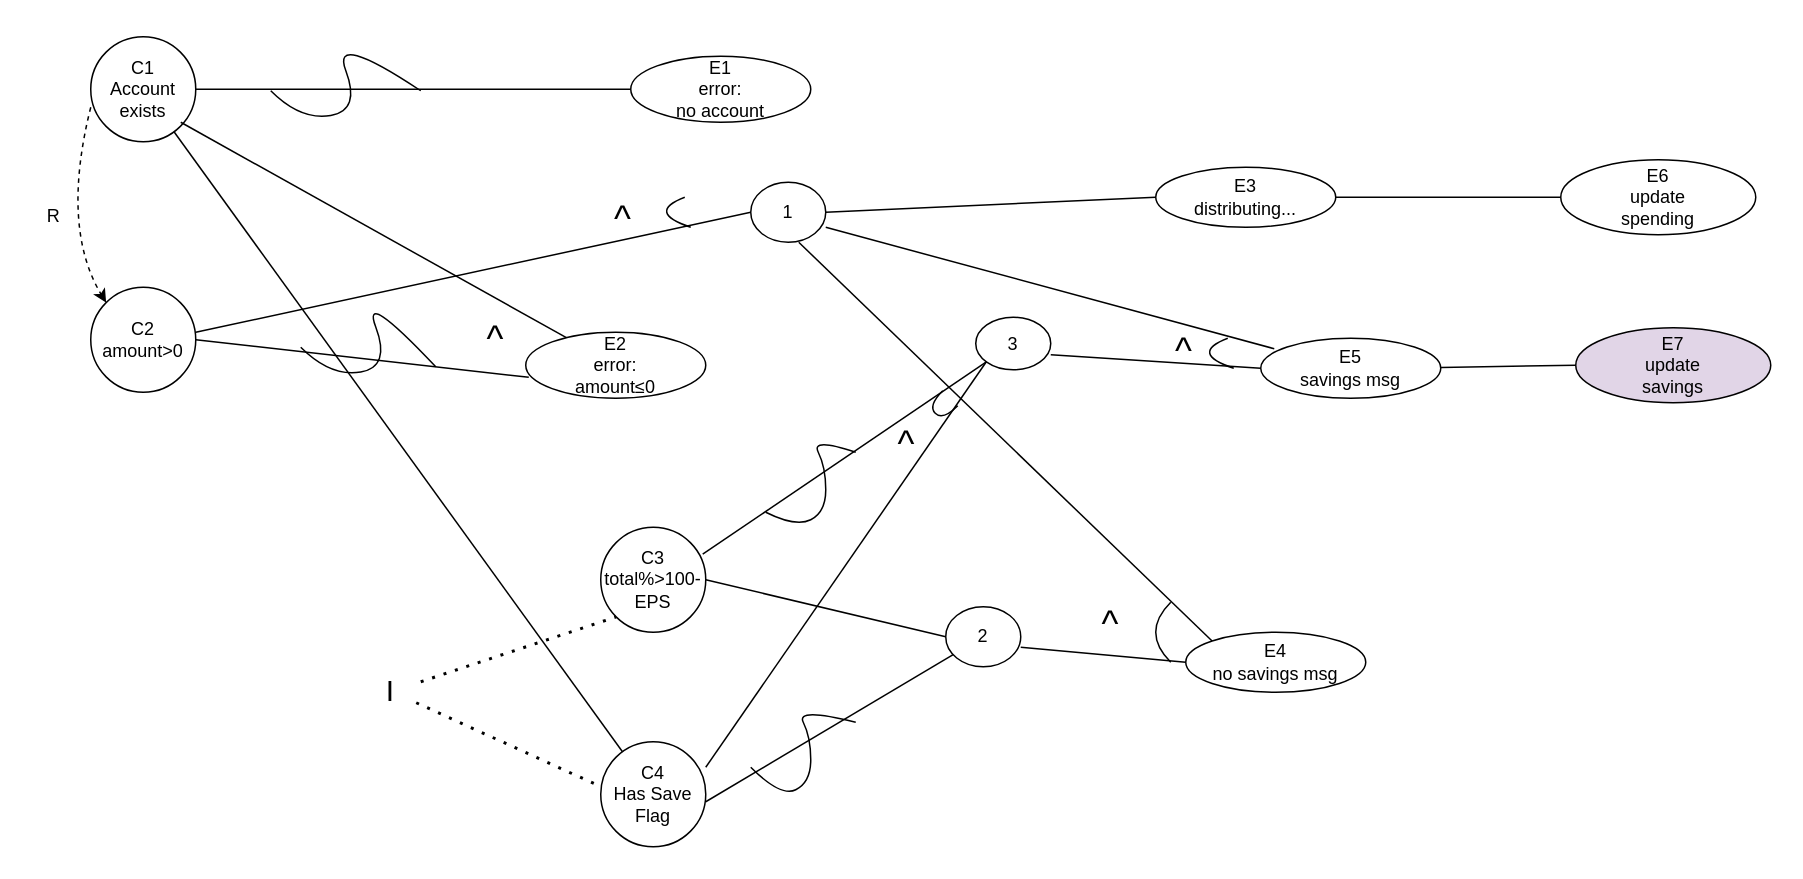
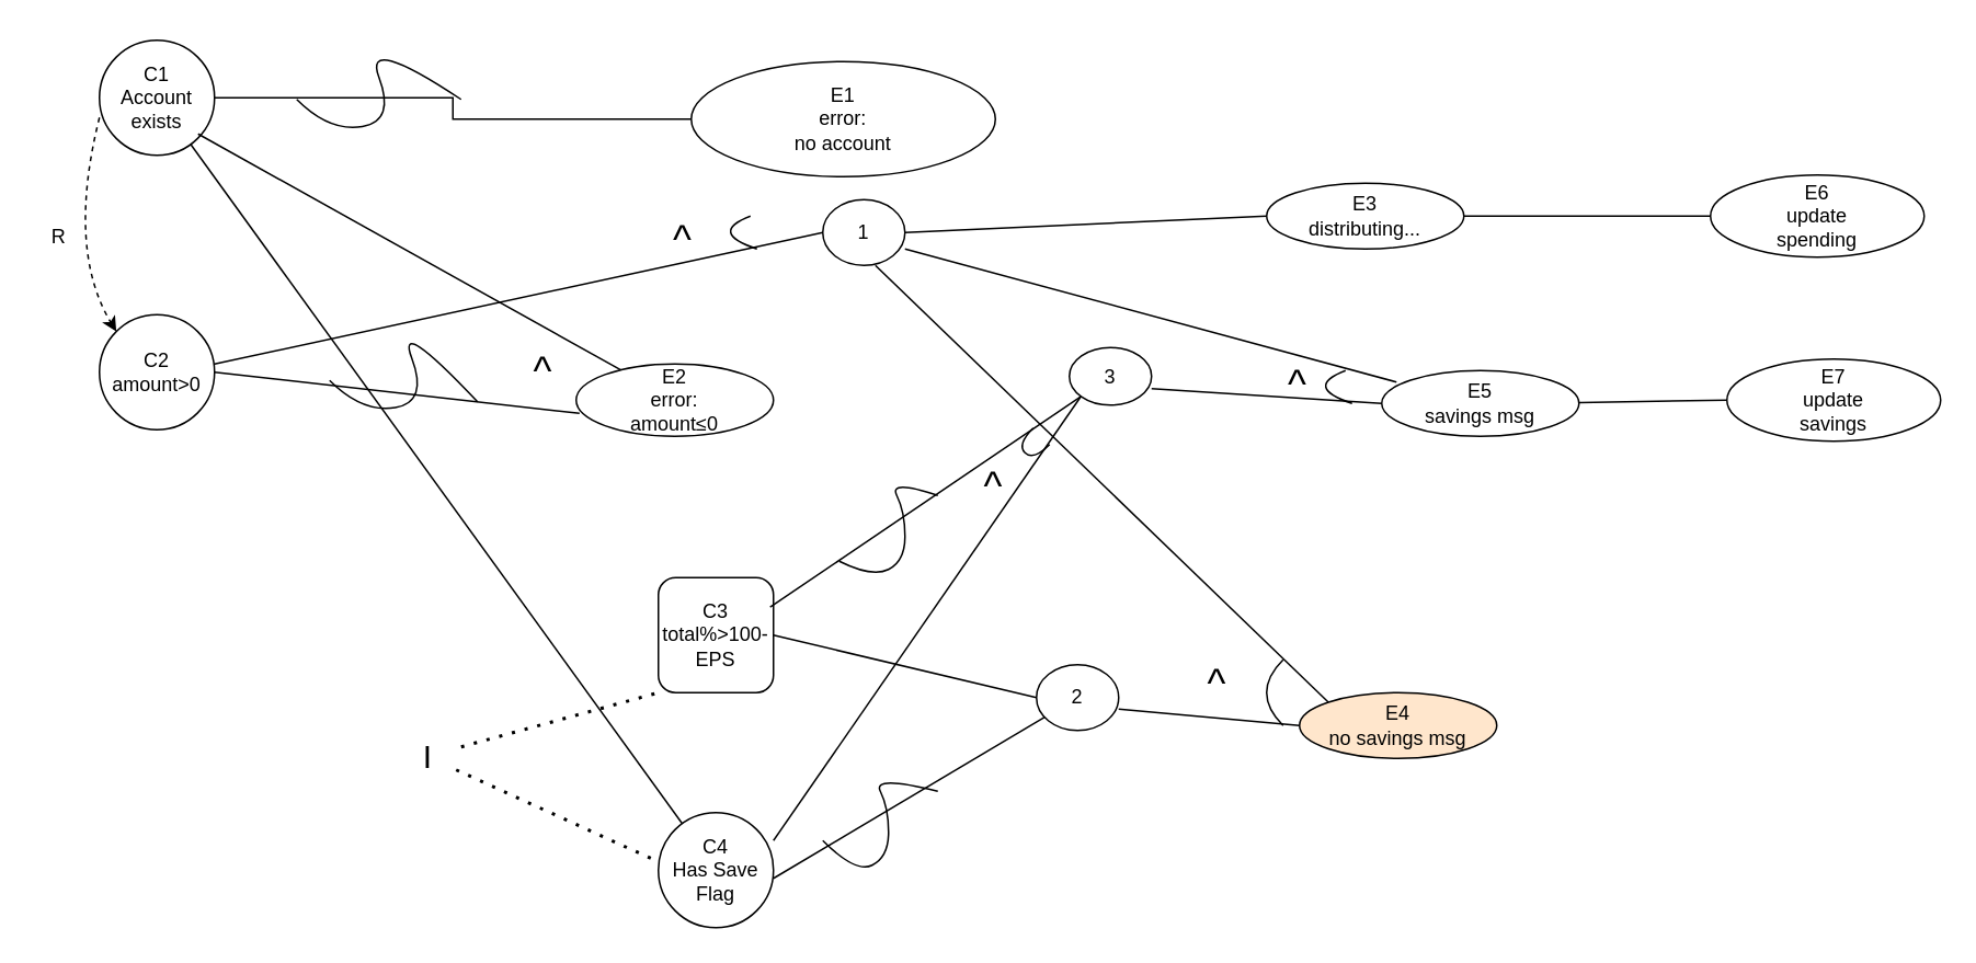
  <mxCell id="0" />
  <mxCell id="1" parent="0" />
  <mxCell id="2" style="edgeStyle=orthogonalEdgeStyle;rounded=0;orthogonalLoop=1;jettySize=auto;html=1;exitX=1;exitY=0.5;exitDx=0;exitDy=0;entryX=0;entryY=0.5;entryDx=0;entryDy=0;endArrow=none;startFill=0;" parent="1" source="3" target="6" edge="1"><mxGeometry relative="1" as="geometry" /></mxCell>
  <mxCell id="3" value="C1&#10;Account&#10;exists" style="ellipse;whiteSpace=wrap;html=1;aspect=fixed;" parent="1" vertex="1"><mxGeometry x="60" y="24" width="70" height="70" as="geometry" /></mxCell>
  <mxCell id="4" value="C2&#10;amount&gt;0" style="ellipse;whiteSpace=wrap;html=1;aspect=fixed;" parent="1" vertex="1"><mxGeometry x="60" y="191" width="70" height="70" as="geometry" /></mxCell>
- <mxCell id="5" value="C3&#10;total%&gt;100-EPS" style="ellipse;whiteSpace=wrap;html=1;aspect=fixed;" parent="1" vertex="1"><mxGeometry x="400" y="351" width="70" height="70" as="geometry" /></mxCell>
- <mxCell id="6" value="E1&#10;error:&#10;no account" style="ellipse;whiteSpace=wrap;html=1;" parent="1" vertex="1"><mxGeometry x="420" y="37" width="120" height="44" as="geometry" /></mxCell>
+ <mxCell id="5" value="C3&#10;total%&gt;100-EPS" style="whiteSpace=wrap;html=1;aspect=fixed;rounded=1;" parent="1" vertex="1"><mxGeometry x="400" y="351" width="70" height="70" as="geometry" /></mxCell>
+ <mxCell id="6" value="E1&#10;error:&#10;no account" style="ellipse;whiteSpace=wrap;html=1;" parent="1" vertex="1"><mxGeometry x="420" y="37" width="185" height="70" as="geometry" /></mxCell>
  <mxCell id="7" value="E2&#10;error:&#10;amount≤0" style="ellipse;whiteSpace=wrap;html=1;" parent="1" vertex="1"><mxGeometry x="350" y="221" width="120" height="44" as="geometry" /></mxCell>
  <mxCell id="8" value="1" style="ellipse;whiteSpace=wrap;html=1;" parent="1" vertex="1"><mxGeometry x="500" y="121" width="50" height="40" as="geometry" /></mxCell>
- <mxCell id="9" value="E4&#10;no savings msg" style="ellipse;whiteSpace=wrap;html=1;" parent="1" vertex="1"><mxGeometry x="790" y="421" width="120" height="40" as="geometry" /></mxCell>
+ <mxCell id="9" value="E4&#10;no savings msg" style="ellipse;whiteSpace=wrap;html=1;fillColor=#ffe6cc;" parent="1" vertex="1"><mxGeometry x="790" y="421" width="120" height="40" as="geometry" /></mxCell>
  <mxCell id="10" value="E5&#10;savings msg" style="ellipse;whiteSpace=wrap;html=1;" parent="1" vertex="1"><mxGeometry x="840" y="225" width="120" height="40" as="geometry" /></mxCell>
  <mxCell id="11" value="E6&#10;update&#10;spending" style="ellipse;whiteSpace=wrap;html=1;" parent="1" vertex="1"><mxGeometry x="1040" y="106" width="130" height="50" as="geometry" /></mxCell>
- <mxCell id="12" value="E7&#10;update&#10;savings" style="ellipse;whiteSpace=wrap;html=1;fillColor=#e1d5e7;" parent="1" vertex="1"><mxGeometry x="1050" y="218" width="130" height="50" as="geometry" /></mxCell>
+ <mxCell id="12" value="E7&#10;update&#10;savings" style="ellipse;whiteSpace=wrap;html=1;" parent="1" vertex="1"><mxGeometry x="1050" y="218" width="130" height="50" as="geometry" /></mxCell>
  <mxCell id="13" value="" style="curved=1;endArrow=none;html=1;rounded=0;startFill=0;" parent="1" edge="1"><mxGeometry width="50" height="50" relative="1" as="geometry"><mxPoint x="180" y="60" as="sourcePoint" /><mxPoint x="280" y="60" as="targetPoint" /><Array as="points"><mxPoint x="200" y="80" /><mxPoint x="240" y="73" /><mxPoint x="220" y="20" /></Array></mxGeometry></mxCell>
  <mxCell id="14" value="" style="endArrow=none;html=1;rounded=0;" parent="1" target="7" edge="1"><mxGeometry width="50" height="50" relative="1" as="geometry"><mxPoint x="120" y="81" as="sourcePoint" /><mxPoint x="410" y="181" as="targetPoint" /></mxGeometry></mxCell>
  <mxCell id="15" value="" style="endArrow=none;html=1;rounded=0;entryX=0.017;entryY=0.682;entryDx=0;entryDy=0;entryPerimeter=0;exitX=1;exitY=0.5;exitDx=0;exitDy=0;" parent="1" source="4" target="7" edge="1"><mxGeometry width="50" height="50" relative="1" as="geometry"><mxPoint x="120" y="265.5" as="sourcePoint" /><mxPoint x="390" y="265.5" as="targetPoint" /></mxGeometry></mxCell>
  <mxCell id="16" value="&lt;font style=&quot;font-size: 24px;&quot;&gt;^&lt;/font&gt;" style="text;html=1;align=center;verticalAlign=middle;whiteSpace=wrap;rounded=0;" parent="1" vertex="1"><mxGeometry x="300" y="211" width="60" height="30" as="geometry" /></mxCell>
  <mxCell id="17" value="" style="endArrow=none;html=1;rounded=0;" parent="1" source="3" edge="1" target="25"><mxGeometry width="50" height="50" relative="1" as="geometry"><mxPoint x="460" y="191" as="sourcePoint" /><mxPoint x="510" y="141" as="targetPoint" /></mxGeometry></mxCell>
  <mxCell id="18" value="" style="endArrow=none;html=1;rounded=0;entryX=0;entryY=0.5;entryDx=0;entryDy=0;" parent="1" target="8" edge="1"><mxGeometry width="50" height="50" relative="1" as="geometry"><mxPoint x="130" y="221" as="sourcePoint" /><mxPoint x="180" y="171" as="targetPoint" /></mxGeometry></mxCell>
  <mxCell id="19" value="" style="curved=1;endArrow=none;html=1;rounded=0;startFill=0;" parent="1" edge="1"><mxGeometry width="50" height="50" relative="1" as="geometry"><mxPoint x="460" y="151" as="sourcePoint" /><mxPoint x="456" y="131" as="targetPoint" /><Array as="points"><mxPoint x="430" y="141" /></Array></mxGeometry></mxCell>
  <mxCell id="20" value="&lt;font style=&quot;font-size: 24px;&quot;&gt;^&lt;/font&gt;" style="text;html=1;align=center;verticalAlign=middle;whiteSpace=wrap;rounded=0;" parent="1" vertex="1"><mxGeometry x="385" y="131" width="60" height="30" as="geometry" /></mxCell>
  <mxCell id="21" value="" style="curved=1;endArrow=none;html=1;rounded=0;startFill=0;" parent="1" edge="1"><mxGeometry width="50" height="50" relative="1" as="geometry"><mxPoint x="200" y="231" as="sourcePoint" /><mxPoint x="290" y="244" as="targetPoint" /><Array as="points"><mxPoint x="220" y="251" /><mxPoint x="260" y="244" /><mxPoint x="240" y="191" /></Array></mxGeometry></mxCell>
  <mxCell id="22" value="E3&#10;distributing..." style="ellipse;whiteSpace=wrap;html=1;" parent="1" vertex="1"><mxGeometry x="770" y="111" width="120" height="40" as="geometry" /></mxCell>
  <mxCell id="23" value="" style="endArrow=none;html=1;rounded=0;entryX=0;entryY=0.5;entryDx=0;entryDy=0;exitX=1;exitY=0.5;exitDx=0;exitDy=0;" parent="1" source="8" target="22" edge="1"><mxGeometry width="50" height="50" relative="1" as="geometry"><mxPoint x="545" y="151" as="sourcePoint" /><mxPoint x="595" y="101" as="targetPoint" /></mxGeometry></mxCell>
  <mxCell id="24" value="" style="endArrow=none;html=1;rounded=0;exitX=1;exitY=0.5;exitDx=0;exitDy=0;" parent="1" source="22" edge="1"><mxGeometry width="50" height="50" relative="1" as="geometry"><mxPoint x="990" y="181" as="sourcePoint" /><mxPoint x="1040" y="131" as="targetPoint" /></mxGeometry></mxCell>
  <mxCell id="25" value="C4&lt;br&gt;Has Save Flag" style="ellipse;whiteSpace=wrap;html=1;aspect=fixed;" parent="1" vertex="1"><mxGeometry x="400" y="494" width="70" height="70" as="geometry" /></mxCell>
  <mxCell id="26" value="2" style="ellipse;whiteSpace=wrap;html=1;" parent="1" vertex="1"><mxGeometry x="630" y="404" width="50" height="40" as="geometry" /></mxCell>
  <mxCell id="27" value="" style="endArrow=none;html=1;rounded=0;entryX=0;entryY=0.5;entryDx=0;entryDy=0;exitX=1;exitY=0.5;exitDx=0;exitDy=0;" parent="1" source="5" target="26" edge="1"><mxGeometry width="50" height="50" relative="1" as="geometry"><mxPoint x="570" y="251" as="sourcePoint" /><mxPoint x="620" y="201" as="targetPoint" /></mxGeometry></mxCell>
  <mxCell id="28" value="" style="endArrow=none;html=1;rounded=0;" parent="1" target="26" edge="1"><mxGeometry width="50" height="50" relative="1" as="geometry"><mxPoint x="470" y="534" as="sourcePoint" /><mxPoint x="520" y="484" as="targetPoint" /></mxGeometry></mxCell>
  <mxCell id="29" value="3" style="ellipse;whiteSpace=wrap;html=1;" parent="1" vertex="1"><mxGeometry x="650" y="211" width="50" height="35" as="geometry" /></mxCell>
  <mxCell id="30" value="" style="endArrow=none;html=1;rounded=0;entryX=0;entryY=0.5;entryDx=0;entryDy=0;" parent="1" target="9" edge="1"><mxGeometry width="50" height="50" relative="1" as="geometry"><mxPoint x="680" y="431" as="sourcePoint" /><mxPoint x="730" y="381" as="targetPoint" /></mxGeometry></mxCell>
  <mxCell id="31" value="" style="endArrow=none;html=1;rounded=0;exitX=0.075;exitY=0.175;exitDx=0;exitDy=0;exitPerimeter=0;" parent="1" source="10" edge="1"><mxGeometry width="50" height="50" relative="1" as="geometry"><mxPoint x="490" y="211" as="sourcePoint" /><mxPoint x="550" y="151" as="targetPoint" /></mxGeometry></mxCell>
  <mxCell id="32" value="" style="endArrow=none;html=1;rounded=0;exitX=0;exitY=0;exitDx=0;exitDy=0;" parent="1" source="9" edge="1"><mxGeometry width="50" height="50" relative="1" as="geometry"><mxPoint x="620" y="236" as="sourcePoint" /><mxPoint x="532" y="161" as="targetPoint" /></mxGeometry></mxCell>
  <mxCell id="33" value="" style="endArrow=none;html=1;rounded=0;entryX=0;entryY=0.5;entryDx=0;entryDy=0;" parent="1" target="10" edge="1"><mxGeometry width="50" height="50" relative="1" as="geometry"><mxPoint x="700" y="236" as="sourcePoint" /><mxPoint x="810" y="246" as="targetPoint" /></mxGeometry></mxCell>
  <mxCell id="34" value="" style="curved=1;endArrow=none;html=1;rounded=0;startFill=0;" parent="1" edge="1"><mxGeometry width="50" height="50" relative="1" as="geometry"><mxPoint x="500" y="511" as="sourcePoint" /><mxPoint x="570" y="481" as="targetPoint" /><Array as="points"><mxPoint x="520" y="531" /><mxPoint x="540" y="521" /><mxPoint x="540" y="491" /><mxPoint x="530" y="471" /></Array></mxGeometry></mxCell>
  <mxCell id="35" value="&lt;font style=&quot;font-size: 20px;&quot;&gt;I&lt;/font&gt;" style="text;html=1;align=center;verticalAlign=middle;whiteSpace=wrap;rounded=0;" parent="1" vertex="1"><mxGeometry x="230" y="444" width="60" height="30" as="geometry" /></mxCell>
  <mxCell id="36" value="" style="endArrow=none;dashed=1;html=1;dashPattern=1 3;strokeWidth=2;rounded=0;entryX=0;entryY=1;entryDx=0;entryDy=0;" parent="1" target="5" edge="1"><mxGeometry width="50" height="50" relative="1" as="geometry"><mxPoint x="280" y="454" as="sourcePoint" /><mxPoint x="330" y="404" as="targetPoint" /></mxGeometry></mxCell>
  <mxCell id="37" value="" style="endArrow=none;dashed=1;html=1;dashPattern=1 3;strokeWidth=2;rounded=0;entryX=-0.029;entryY=0.414;entryDx=0;entryDy=0;entryPerimeter=0;" parent="1" target="25" edge="1"><mxGeometry width="50" height="50" relative="1" as="geometry"><mxPoint x="277" y="468" as="sourcePoint" /><mxPoint x="398.566" y="505.646" as="targetPoint" /></mxGeometry></mxCell>
  <mxCell id="38" value="" style="curved=1;endArrow=none;html=1;rounded=0;startFill=0;" parent="1" edge="1"><mxGeometry width="50" height="50" relative="1" as="geometry"><mxPoint x="780" y="441" as="sourcePoint" /><mxPoint x="780" y="401" as="targetPoint" /><Array as="points"><mxPoint x="770" y="431" /><mxPoint x="770" y="411" /></Array></mxGeometry></mxCell>
  <mxCell id="39" value="&lt;font style=&quot;font-size: 24px;&quot;&gt;^&lt;/font&gt;" style="text;html=1;align=center;verticalAlign=middle;whiteSpace=wrap;rounded=0;" parent="1" vertex="1"><mxGeometry x="710" y="401" width="60" height="30" as="geometry" /></mxCell>
  <mxCell id="40" value="" style="endArrow=none;html=1;rounded=0;entryX=0;entryY=1;entryDx=0;entryDy=0;" parent="1" target="29" edge="1"><mxGeometry width="50" height="50" relative="1" as="geometry"><mxPoint x="470" y="511" as="sourcePoint" /><mxPoint x="520" y="461" as="targetPoint" /></mxGeometry></mxCell>
  <mxCell id="41" value="" style="endArrow=none;html=1;rounded=0;entryX=0;entryY=1;entryDx=0;entryDy=0;exitX=0.971;exitY=0.257;exitDx=0;exitDy=0;exitPerimeter=0;" parent="1" target="29" edge="1" source="5"><mxGeometry width="50" height="50" relative="1" as="geometry"><mxPoint x="470" y="364" as="sourcePoint" /><mxPoint x="657" y="94" as="targetPoint" /></mxGeometry></mxCell>
  <mxCell id="42" value="" style="curved=1;endArrow=none;html=1;rounded=0;startFill=0;" parent="1" edge="1"><mxGeometry width="50" height="50" relative="1" as="geometry"><mxPoint x="510" y="341" as="sourcePoint" /><mxPoint x="570" y="301" as="targetPoint" /><Array as="points"><mxPoint x="530" y="351" /><mxPoint x="550" y="341" /><mxPoint x="550" y="311" /><mxPoint x="540" y="291" /></Array></mxGeometry></mxCell>
  <mxCell id="43" value="&lt;font style=&quot;font-size: 24px;&quot;&gt;^&lt;/font&gt;" style="text;html=1;align=center;verticalAlign=middle;whiteSpace=wrap;rounded=0;" parent="1" vertex="1"><mxGeometry x="574" y="281" width="60" height="30" as="geometry" /></mxCell>
  <mxCell id="44" value="" style="curved=1;endArrow=none;html=1;rounded=0;startFill=0;" parent="1" edge="1"><mxGeometry width="50" height="50" relative="1" as="geometry"><mxPoint x="638" y="270" as="sourcePoint" /><mxPoint x="628" y="260" as="targetPoint" /><Array as="points"><mxPoint x="628" y="280" /><mxPoint x="618" y="270" /></Array></mxGeometry></mxCell>
  <mxCell id="45" value="" style="curved=1;endArrow=classic;html=1;rounded=0;entryX=0;entryY=0;entryDx=0;entryDy=0;dashed=1;" parent="1" target="4" edge="1"><mxGeometry width="50" height="50" relative="1" as="geometry"><mxPoint x="60" y="71" as="sourcePoint" /><mxPoint x="90" y="94" as="targetPoint" /><Array as="points"><mxPoint x="40" y="151" /></Array></mxGeometry></mxCell>
  <mxCell id="46" value="R" style="text;html=1;align=center;verticalAlign=middle;resizable=0;points=[];autosize=1;strokeColor=none;fillColor=none;" parent="1" vertex="1"><mxGeometry y="129" width="30" height="30" as="geometry" x="20" /></mxCell>
  <mxCell id="47" value="" style="curved=1;endArrow=none;html=1;rounded=0;startFill=0;" parent="1" edge="1"><mxGeometry width="50" height="50" relative="1" as="geometry"><mxPoint x="822" y="245" as="sourcePoint" /><mxPoint x="818" y="225" as="targetPoint" /><Array as="points"><mxPoint x="792" y="235" /></Array></mxGeometry></mxCell>
  <mxCell id="48" value="&lt;font style=&quot;font-size: 24px;&quot;&gt;^&lt;/font&gt;" style="text;html=1;align=center;verticalAlign=middle;whiteSpace=wrap;rounded=0;" parent="1" vertex="1"><mxGeometry x="759" y="219" width="60" height="30" as="geometry" /></mxCell>
  <mxCell id="49" value="" style="endArrow=none;html=1;rounded=0;exitX=1;exitY=0.5;exitDx=0;exitDy=0;entryX=0;entryY=0.5;entryDx=0;entryDy=0;" edge="1" parent="1" target="12"><mxGeometry width="50" height="50" relative="1" as="geometry"><mxPoint x="960" y="244.5" as="sourcePoint" /><mxPoint x="1110" y="244.5" as="targetPoint" /></mxGeometry></mxCell>
